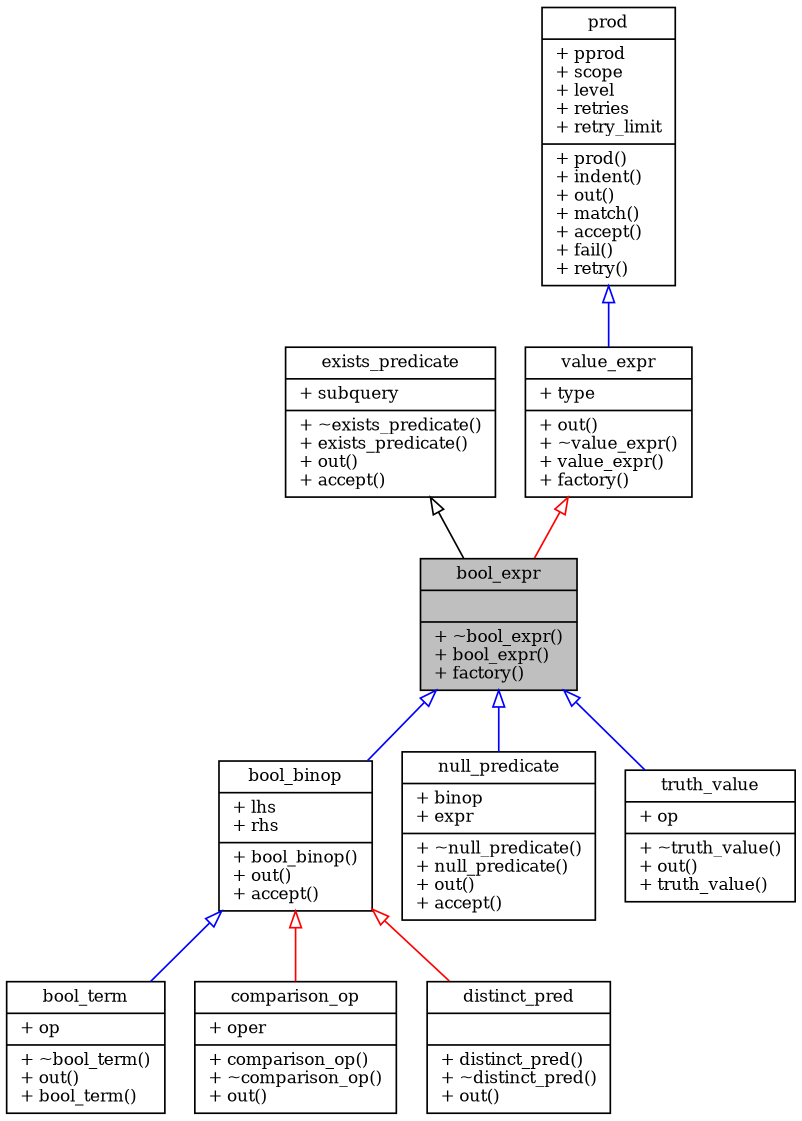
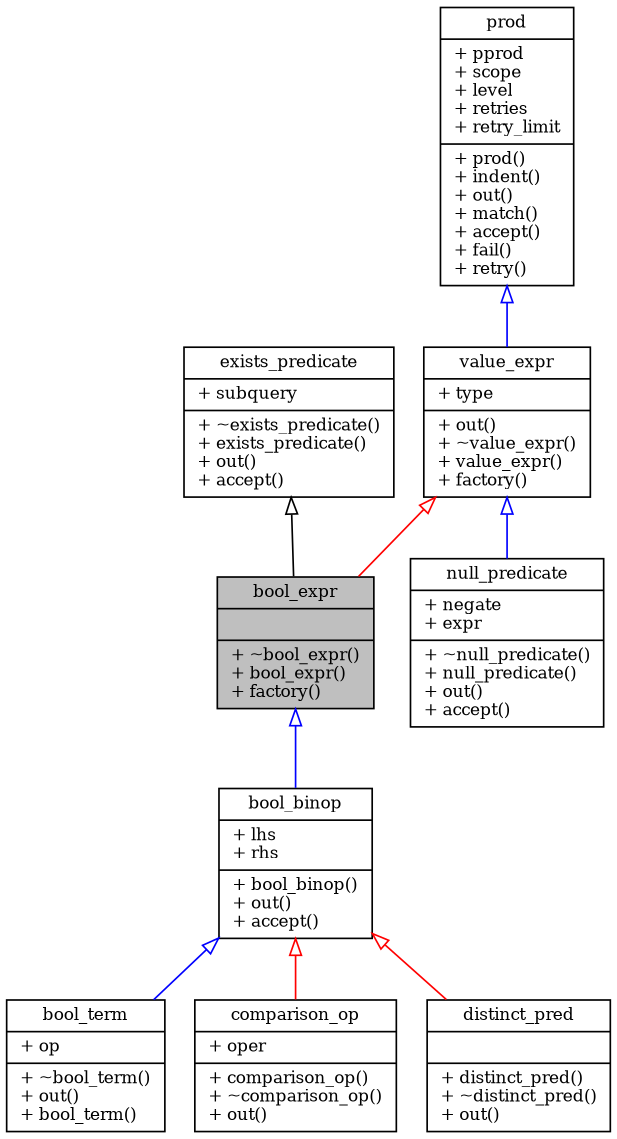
  digraph {
    fontname="DejaVu Serif"
    node [color=black fillcolor=white fontname="DejaVu Serif" fontsize=10 shape=record style=filled]
    edge [arrowtail=onormal color=blue dir=back fontname="DejaVu Serif" fontsize=10 labelfontname=Helvetica labelfontsize=10 style=solid]
    n1 [fillcolor=grey75 fontcolor=black height=0.2 label="{bool_expr\n||+ ~bool_expr()\l+ bool_expr()\l+ factory()\l}" width=0.4]
    n2 [height=0.2 label="{bool_binop\n|+ lhs\l+ rhs\l|+ bool_binop()\l+ out()\l+ accept()\l}" width=0.4]
-   n3 [height=0.2 label="{null_predicate\n|+ binop\l+ expr\l|+ ~null_predicate()\l+ null_predicate()\l+ out()\l+ accept()\l}" width=0.4]
-   n4 [height=0.2 label="{truth_value\n|+ op\l|+ ~truth_value()\l+ out()\l+ truth_value()\l}" width=0.4]
+   n3 [height=0.2 label="{null_predicate\n|+ negate\l+ expr\l|+ ~null_predicate()\l+ null_predicate()\l+ out()\l+ accept()\l}" width=0.4]
    n5 [height=0.2 label="{bool_term\n|+ op\l|+ ~bool_term()\l+ out()\l+ bool_term()\l}" width=0.4]
    n6 [height=0.2 label="{comparison_op\n|+ oper\l|+ comparison_op()\l+ ~comparison_op()\l+ out()\l}" width=0.4]
    n7 [height=0.2 label="{distinct_pred\n||+ distinct_pred()\l+ ~distinct_pred()\l+ out()\l}" width=0.4]
    n8 [height=0.2 label="{exists_predicate\n|+ subquery\l|+ ~exists_predicate()\l+ exists_predicate()\l+ out()\l+ accept()\l}" width=0.4]
    n9 [height=0.2 label="{value_expr\n|+ type\l|+ out()\l+ ~value_expr()\l+ value_expr()\l+ factory()\l}" width=0.4]
    n10 [height=0.2 label="{prod\n|+ pprod\l+ scope\l+ level\l+ retries\l+ retry_limit\l|+ prod()\l+ indent()\l+ out()\l+ match()\l+ accept()\l+ fail()\l+ retry()\l}" width=0.4]
    n1 -> n2
-   n1 -> n3
-   n1 -> n4
+   n9 -> n3
    n2 -> n5
    n2 -> n6 [color=red]
    n2 -> n7 [color=red]
    n8 -> n1 [color=black]
    n9 -> n1 [color=red]
    n10 -> n9
  }
